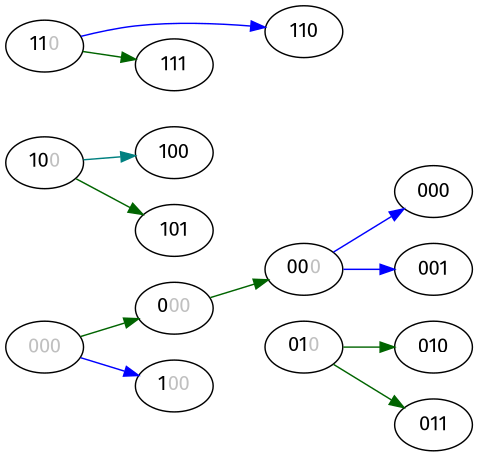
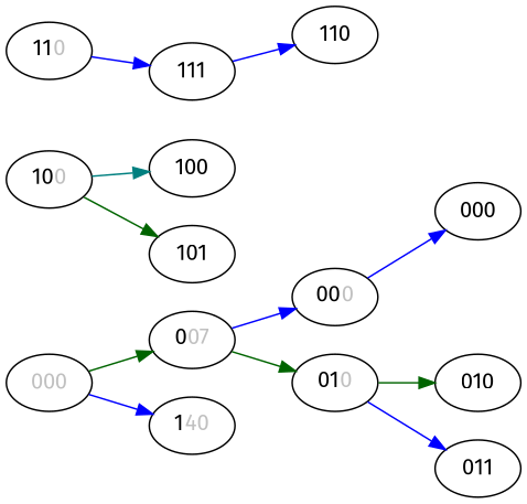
  digraph {
    fontname="Fira Sans"
    rankdir=LR
    node [fontname="Fira Sans"]
    edge [color=blue fontname="Fira Sans"]
    n1 [label=<<font color="grey">000</font>>]
-   n2 [label=<0<font color="grey">00</font>>]
-   n3 [label=<1<font color="grey">00</font>>]
+   n2 [label=<0<font color="grey">07</font>>]
+   n3 [label=<1<font color="grey">40</font>>]
    n4 [label=<00<font color="grey">0</font>>]
    n5 [label=<01<font color="grey">0</font>>]
    n6 [label=<000>]
-   n7 [label=<001>]
    n8 [label=<010>]
    n9 [label=<011>]
    n10 [label=<10<font color="grey">0</font>>]
    n11 [label=<100>]
    n12 [label=<101>]
    n13 [label=<11<font color="grey">0</font>>]
    n14 [label=<110>]
    n15 [label=<111>]
    n1 -> n2 [color=darkgreen]
    n1 -> n3
-   n2 -> n4 [color=darkgreen]
+   n2 -> n4
+   n2 -> n5 [color=darkgreen]
    n4 -> n6
-   n4 -> n7
    n5 -> n8 [color=darkgreen]
-   n5 -> n9 [color=darkgreen]
+   n5 -> n9
    n10 -> n11 [color=teal]
    n10 -> n12 [color=darkgreen]
-   n13 -> n14
-   n13 -> n15 [color=darkgreen]
+   n15 -> n14
+   n13 -> n15
  }
